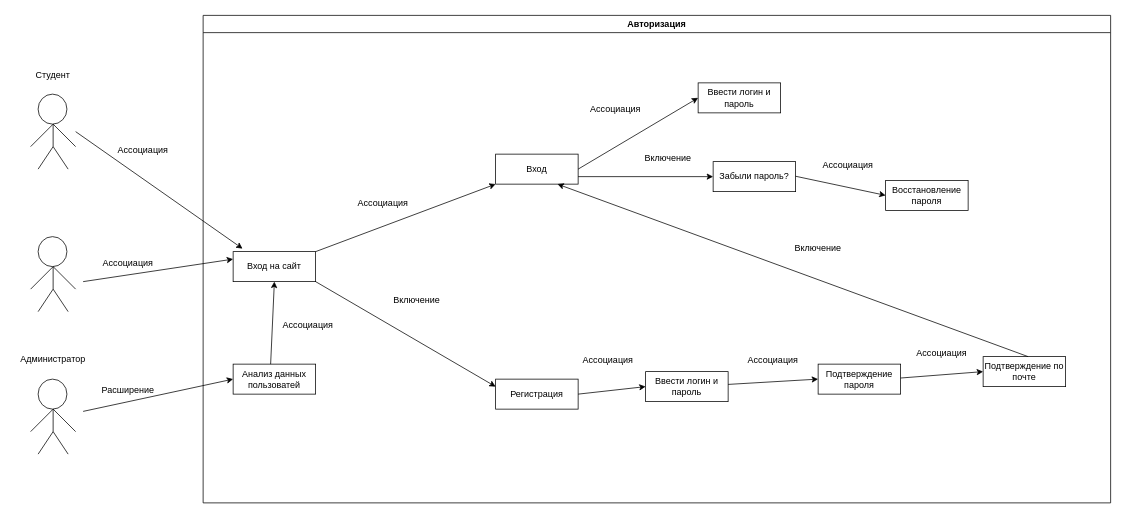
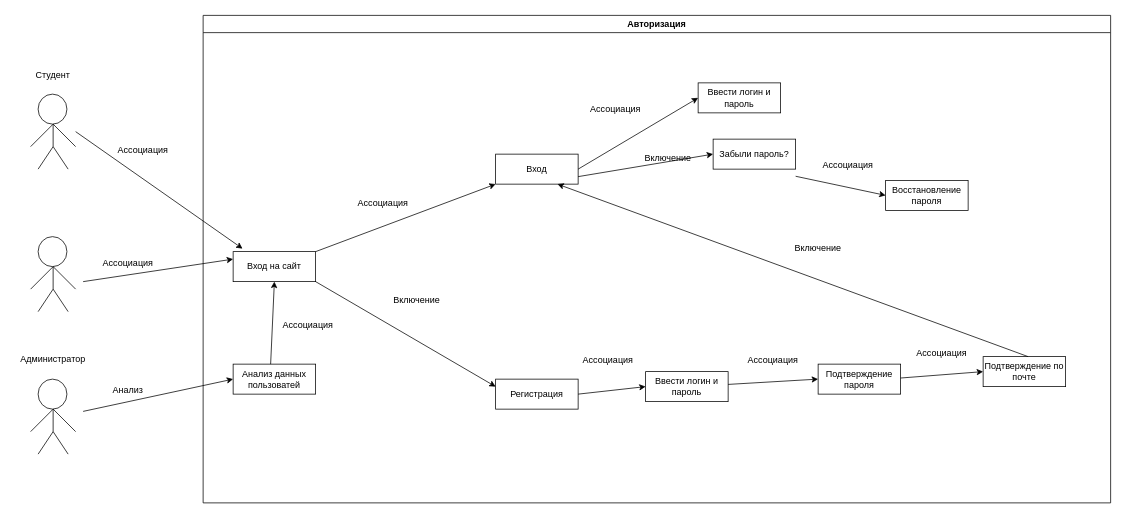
  <mxCell id="0" />
  <mxCell id="1" parent="0" />
  <mxCell id="2" value="Авторизация" style="swimlane;whiteSpace=wrap;html=1;" parent="1" vertex="1"><mxGeometry x="270" y="20" width="1210" height="650" as="geometry" /></mxCell>
  <mxCell id="3" value="" style="group" parent="2" vertex="1" connectable="0"><mxGeometry x="-230" y="105" width="60" height="100" as="geometry" /></mxCell>
  <mxCell id="4" value="" style="endArrow=none;html=1;rounded=0;" parent="3" edge="1"><mxGeometry width="50" height="50" relative="1" as="geometry"><mxPoint x="10" y="100" as="sourcePoint" /><mxPoint x="30" y="70" as="targetPoint" /></mxGeometry></mxCell>
  <mxCell id="5" value="" style="endArrow=none;html=1;rounded=0;" parent="3" edge="1"><mxGeometry width="50" height="50" relative="1" as="geometry"><mxPoint x="30" y="70" as="sourcePoint" /><mxPoint x="50" y="100" as="targetPoint" /></mxGeometry></mxCell>
  <mxCell id="6" value="" style="endArrow=none;html=1;rounded=0;" parent="3" edge="1"><mxGeometry width="50" height="50" relative="1" as="geometry"><mxPoint x="30" y="70" as="sourcePoint" /><mxPoint x="30" y="40" as="targetPoint" /></mxGeometry></mxCell>
  <mxCell id="7" value="" style="ellipse;whiteSpace=wrap;html=1;" parent="3" vertex="1"><mxGeometry x="10" width="38.4" height="40" as="geometry" /></mxCell>
  <mxCell id="8" value="" style="endArrow=none;html=1;rounded=0;" parent="3" edge="1"><mxGeometry width="50" height="50" relative="1" as="geometry"><mxPoint y="70" as="sourcePoint" /><mxPoint x="30" y="40" as="targetPoint" /></mxGeometry></mxCell>
  <mxCell id="9" value="" style="endArrow=none;html=1;rounded=0;" parent="3" edge="1"><mxGeometry width="50" height="50" relative="1" as="geometry"><mxPoint x="30" y="40" as="sourcePoint" /><mxPoint x="60" y="70" as="targetPoint" /></mxGeometry></mxCell>
  <mxCell id="10" value="" style="group" parent="2" vertex="1" connectable="0"><mxGeometry x="-230" y="485" width="60" height="100" as="geometry" /></mxCell>
  <mxCell id="11" value="" style="endArrow=none;html=1;rounded=0;" parent="10" edge="1"><mxGeometry width="50" height="50" relative="1" as="geometry"><mxPoint x="10" y="100" as="sourcePoint" /><mxPoint x="30" y="70" as="targetPoint" /></mxGeometry></mxCell>
  <mxCell id="12" value="" style="endArrow=none;html=1;rounded=0;" parent="10" edge="1"><mxGeometry width="50" height="50" relative="1" as="geometry"><mxPoint x="30" y="70" as="sourcePoint" /><mxPoint x="50" y="100" as="targetPoint" /></mxGeometry></mxCell>
  <mxCell id="13" value="" style="endArrow=none;html=1;rounded=0;" parent="10" edge="1"><mxGeometry width="50" height="50" relative="1" as="geometry"><mxPoint x="30" y="70" as="sourcePoint" /><mxPoint x="30" y="40" as="targetPoint" /></mxGeometry></mxCell>
  <mxCell id="14" value="" style="ellipse;whiteSpace=wrap;html=1;" parent="10" vertex="1"><mxGeometry x="10" width="38.4" height="40" as="geometry" /></mxCell>
  <mxCell id="15" value="" style="endArrow=none;html=1;rounded=0;" parent="10" edge="1"><mxGeometry width="50" height="50" relative="1" as="geometry"><mxPoint y="70" as="sourcePoint" /><mxPoint x="30" y="40" as="targetPoint" /></mxGeometry></mxCell>
  <mxCell id="16" value="" style="endArrow=none;html=1;rounded=0;" parent="10" edge="1"><mxGeometry width="50" height="50" relative="1" as="geometry"><mxPoint x="30" y="40" as="sourcePoint" /><mxPoint x="60" y="70" as="targetPoint" /></mxGeometry></mxCell>
  <mxCell id="17" value="" style="group" parent="2" vertex="1" connectable="0"><mxGeometry x="-230" y="295" width="60" height="100" as="geometry" /></mxCell>
  <mxCell id="18" value="" style="endArrow=none;html=1;rounded=0;" parent="17" edge="1"><mxGeometry width="50" height="50" relative="1" as="geometry"><mxPoint x="10" y="100" as="sourcePoint" /><mxPoint x="30" y="70" as="targetPoint" /></mxGeometry></mxCell>
  <mxCell id="19" value="" style="endArrow=none;html=1;rounded=0;" parent="17" edge="1"><mxGeometry width="50" height="50" relative="1" as="geometry"><mxPoint x="30" y="70" as="sourcePoint" /><mxPoint x="50" y="100" as="targetPoint" /></mxGeometry></mxCell>
  <mxCell id="20" value="" style="endArrow=none;html=1;rounded=0;" parent="17" edge="1"><mxGeometry width="50" height="50" relative="1" as="geometry"><mxPoint x="30" y="70" as="sourcePoint" /><mxPoint x="30" y="40" as="targetPoint" /></mxGeometry></mxCell>
  <mxCell id="21" value="" style="ellipse;whiteSpace=wrap;html=1;" parent="17" vertex="1"><mxGeometry x="10" width="38.4" height="40" as="geometry" /></mxCell>
  <mxCell id="22" value="" style="endArrow=none;html=1;rounded=0;" parent="17" edge="1"><mxGeometry width="50" height="50" relative="1" as="geometry"><mxPoint y="70" as="sourcePoint" /><mxPoint x="30" y="40" as="targetPoint" /></mxGeometry></mxCell>
  <mxCell id="23" value="" style="endArrow=none;html=1;rounded=0;" parent="17" edge="1"><mxGeometry width="50" height="50" relative="1" as="geometry"><mxPoint x="30" y="40" as="sourcePoint" /><mxPoint x="60" y="70" as="targetPoint" /></mxGeometry></mxCell>
  <mxCell id="24" value="Вход на сайт" style="rounded=0;whiteSpace=wrap;html=1;" parent="2" vertex="1"><mxGeometry x="40" y="315" width="110" height="40" as="geometry" /></mxCell>
  <mxCell id="25" value="Регистрация" style="rounded=0;whiteSpace=wrap;html=1;" parent="2" vertex="1"><mxGeometry x="390" y="485" width="110" height="40" as="geometry" /></mxCell>
  <mxCell id="26" value="Вход" style="rounded=0;whiteSpace=wrap;html=1;" parent="2" vertex="1"><mxGeometry x="390" y="185" width="110" height="40" as="geometry" /></mxCell>
  <mxCell id="27" value="" style="endArrow=classic;html=1;rounded=0;exitX=1;exitY=0.5;exitDx=0;exitDy=0;entryX=0;entryY=0.5;entryDx=0;entryDy=0;" parent="2" source="26" target="46" edge="1"><mxGeometry width="50" height="50" relative="1" as="geometry"><mxPoint x="560" y="265" as="sourcePoint" /><mxPoint x="560" y="255" as="targetPoint" /></mxGeometry></mxCell>
  <mxCell id="28" value="Ввести логин и пароль" style="rounded=0;whiteSpace=wrap;html=1;" parent="2" vertex="1"><mxGeometry x="590" y="475" width="110" height="40" as="geometry" /></mxCell>
  <mxCell id="29" value="" style="endArrow=classic;html=1;rounded=0;entryX=0;entryY=0.5;entryDx=0;entryDy=0;exitX=1;exitY=0.5;exitDx=0;exitDy=0;" parent="2" source="25" target="28" edge="1"><mxGeometry width="50" height="50" relative="1" as="geometry"><mxPoint x="500" y="484.5" as="sourcePoint" /><mxPoint x="620" y="484.5" as="targetPoint" /></mxGeometry></mxCell>
  <mxCell id="30" value="Подтверждение пароля" style="rounded=0;whiteSpace=wrap;html=1;" parent="2" vertex="1"><mxGeometry x="820" y="465" width="110" height="40" as="geometry" /></mxCell>
  <mxCell id="31" value="" style="endArrow=classic;html=1;rounded=0;entryX=0;entryY=0.5;entryDx=0;entryDy=0;" parent="2" target="30" edge="1"><mxGeometry width="50" height="50" relative="1" as="geometry"><mxPoint x="700" y="492.05" as="sourcePoint" /><mxPoint x="810" y="495" as="targetPoint" /></mxGeometry></mxCell>
  <mxCell id="32" value="" style="endArrow=classic;html=1;rounded=0;entryX=0;entryY=1;entryDx=0;entryDy=0;" parent="2" target="26" edge="1"><mxGeometry width="50" height="50" relative="1" as="geometry"><mxPoint x="150" y="315" as="sourcePoint" /><mxPoint x="200" y="265" as="targetPoint" /></mxGeometry></mxCell>
  <mxCell id="33" value="" style="endArrow=classic;html=1;rounded=0;entryX=0;entryY=0.25;entryDx=0;entryDy=0;" parent="2" target="25" edge="1"><mxGeometry width="50" height="50" relative="1" as="geometry"><mxPoint x="150" y="355" as="sourcePoint" /><mxPoint x="200" y="305" as="targetPoint" /></mxGeometry></mxCell>
  <mxCell id="34" value="Ассоциация" style="text;html=1;align=center;verticalAlign=middle;whiteSpace=wrap;rounded=0;" parent="2" vertex="1"><mxGeometry x="210" y="235" width="60" height="30" as="geometry" /></mxCell>
  <mxCell id="35" value="Включение" style="text;html=1;align=center;verticalAlign=middle;whiteSpace=wrap;rounded=0;" parent="2" vertex="1"><mxGeometry x="255" y="365" width="60" height="30" as="geometry" /></mxCell>
  <mxCell id="36" value="Ассоциация" style="text;html=1;align=center;verticalAlign=middle;whiteSpace=wrap;rounded=0;" parent="2" vertex="1"><mxGeometry x="510" y="445" width="60" height="30" as="geometry" /></mxCell>
  <mxCell id="37" value="Ассоциация" style="text;html=1;align=center;verticalAlign=middle;whiteSpace=wrap;rounded=0;" parent="2" vertex="1"><mxGeometry x="730" y="445" width="60" height="30" as="geometry" /></mxCell>
  <mxCell id="38" value="Анализ данных пользоватей" style="rounded=0;whiteSpace=wrap;html=1;" parent="2" vertex="1"><mxGeometry x="40" y="465" width="110" height="40" as="geometry" /></mxCell>
  <mxCell id="39" value="" style="endArrow=classic;html=1;rounded=0;entryX=0.5;entryY=1;entryDx=0;entryDy=0;" parent="2" target="24" edge="1"><mxGeometry width="50" height="50" relative="1" as="geometry"><mxPoint x="90" y="465" as="sourcePoint" /><mxPoint x="140" y="415" as="targetPoint" /></mxGeometry></mxCell>
  <mxCell id="40" value="Ассоциация" style="text;html=1;align=center;verticalAlign=middle;whiteSpace=wrap;rounded=0;" parent="2" vertex="1"><mxGeometry x="110" y="398" width="60" height="30" as="geometry" /></mxCell>
  <mxCell id="41" value="Восстановление пароля" style="rounded=0;whiteSpace=wrap;html=1;" parent="2" vertex="1"><mxGeometry x="910" y="220" width="110" height="40" as="geometry" /></mxCell>
  <mxCell id="42" value="" style="endArrow=classic;html=1;rounded=0;" parent="2" edge="1"><mxGeometry width="50" height="50" relative="1" as="geometry"><mxPoint x="930" y="483.53" as="sourcePoint" /><mxPoint x="1040" y="475" as="targetPoint" /></mxGeometry></mxCell>
  <mxCell id="43" value="Подтверждение по почте" style="rounded=0;whiteSpace=wrap;html=1;" parent="2" vertex="1"><mxGeometry x="1040" y="455" width="110" height="40" as="geometry" /></mxCell>
  <mxCell id="44" value="Ассоциация" style="text;html=1;align=center;verticalAlign=middle;whiteSpace=wrap;rounded=0;" parent="2" vertex="1"><mxGeometry x="955" y="435" width="60" height="30" as="geometry" /></mxCell>
- <mxCell id="45" value="Забыли пароль?" style="rounded=0;whiteSpace=wrap;html=1;" parent="2" vertex="1"><mxGeometry x="680" y="195" width="110" height="40" as="geometry" /></mxCell>
+ <mxCell id="45" value="Забыли пароль?" style="rounded=0;whiteSpace=wrap;html=1;" parent="2" vertex="1"><mxGeometry x="680" y="165" width="110" height="40" as="geometry" /></mxCell>
  <mxCell id="46" value="Ввести логин и пароль" style="rounded=0;whiteSpace=wrap;html=1;" parent="2" vertex="1"><mxGeometry x="660" y="90" width="110" height="40" as="geometry" /></mxCell>
  <mxCell id="47" value="Ассоциация" style="text;html=1;align=center;verticalAlign=middle;whiteSpace=wrap;rounded=0;" parent="2" vertex="1"><mxGeometry x="520" y="110" width="60" height="30" as="geometry" /></mxCell>
  <mxCell id="48" value="" style="endArrow=classic;html=1;rounded=0;entryX=0.75;entryY=1;entryDx=0;entryDy=0;exitX=0.545;exitY=0;exitDx=0;exitDy=0;exitPerimeter=0;" parent="2" source="43" target="26" edge="1"><mxGeometry width="50" height="50" relative="1" as="geometry"><mxPoint x="1090" y="453" as="sourcePoint" /><mxPoint x="1140" y="403" as="targetPoint" /></mxGeometry></mxCell>
  <mxCell id="49" value="Включение" style="text;html=1;align=center;verticalAlign=middle;whiteSpace=wrap;rounded=0;" parent="2" vertex="1"><mxGeometry x="790" y="295" width="60" height="30" as="geometry" /></mxCell>
  <mxCell id="50" value="" style="endArrow=classic;html=1;rounded=0;exitX=1;exitY=0.5;exitDx=0;exitDy=0;entryX=0;entryY=0.5;entryDx=0;entryDy=0;" parent="2" target="45" edge="1"><mxGeometry width="50" height="50" relative="1" as="geometry"><mxPoint x="500" y="215" as="sourcePoint" /><mxPoint x="640" y="215" as="targetPoint" /></mxGeometry></mxCell>
  <mxCell id="51" value="Включение" style="text;html=1;align=center;verticalAlign=middle;whiteSpace=wrap;rounded=0;" parent="2" vertex="1"><mxGeometry x="590" y="175" width="60" height="30" as="geometry" /></mxCell>
  <mxCell id="52" value="Администратор" style="text;html=1;align=center;verticalAlign=middle;whiteSpace=wrap;rounded=0;" parent="2" vertex="1"><mxGeometry x="-250" y="438" width="100" height="40" as="geometry" /></mxCell>
  <mxCell id="53" value="Студент" style="text;html=1;align=center;verticalAlign=middle;whiteSpace=wrap;rounded=0;" parent="2" vertex="1"><mxGeometry x="-230" y="65" width="60" height="30" as="geometry" /></mxCell>
  <mxCell id="54" value="" style="endArrow=classic;html=1;rounded=0;entryX=0;entryY=0.25;entryDx=0;entryDy=0;" parent="2" target="24" edge="1"><mxGeometry width="50" height="50" relative="1" as="geometry"><mxPoint x="-160" y="355" as="sourcePoint" /><mxPoint x="-110" y="305" as="targetPoint" /></mxGeometry></mxCell>
  <mxCell id="55" value="" style="endArrow=classic;html=1;rounded=0;entryX=0.114;entryY=-0.1;entryDx=0;entryDy=0;entryPerimeter=0;" parent="2" target="24" edge="1"><mxGeometry width="50" height="50" relative="1" as="geometry"><mxPoint x="-170" y="155" as="sourcePoint" /><mxPoint x="-70" y="185" as="targetPoint" /></mxGeometry></mxCell>
  <mxCell id="56" value="" style="endArrow=classic;html=1;rounded=0;entryX=0;entryY=0.5;entryDx=0;entryDy=0;" parent="2" edge="1" target="38"><mxGeometry width="50" height="50" relative="1" as="geometry"><mxPoint x="-160" y="528" as="sourcePoint" /><mxPoint x="40" y="515" as="targetPoint" /></mxGeometry></mxCell>
  <mxCell id="57" value="Ассоциация" style="text;html=1;align=center;verticalAlign=middle;whiteSpace=wrap;rounded=0;" parent="2" vertex="1"><mxGeometry x="-110" y="165" width="60" height="30" as="geometry" /></mxCell>
  <mxCell id="58" value="Ассоциация" style="text;html=1;align=center;verticalAlign=middle;whiteSpace=wrap;rounded=0;" parent="2" vertex="1"><mxGeometry x="-130" y="315" width="60" height="30" as="geometry" /></mxCell>
- <mxCell id="59" value="Расширение" style="text;html=1;align=center;verticalAlign=middle;whiteSpace=wrap;rounded=0;" parent="2" vertex="1"><mxGeometry x="-130" y="485" width="60" height="30" as="geometry" /></mxCell>
+ <mxCell id="59" value="Анализ" style="text;html=1;align=center;verticalAlign=middle;whiteSpace=wrap;rounded=0;" parent="2" vertex="1"><mxGeometry x="-130" y="485" width="60" height="30" as="geometry" /></mxCell>
  <mxCell id="60" value="" style="endArrow=classic;html=1;rounded=0;exitX=1;exitY=0.5;exitDx=0;exitDy=0;" parent="2" edge="1"><mxGeometry width="50" height="50" relative="1" as="geometry"><mxPoint x="790" y="214.5" as="sourcePoint" /><mxPoint x="910" y="240" as="targetPoint" /></mxGeometry></mxCell>
  <mxCell id="61" value="Ассоциация" style="text;html=1;align=center;verticalAlign=middle;whiteSpace=wrap;rounded=0;" parent="2" vertex="1"><mxGeometry x="830" y="185" width="60" height="30" as="geometry" /></mxCell>
